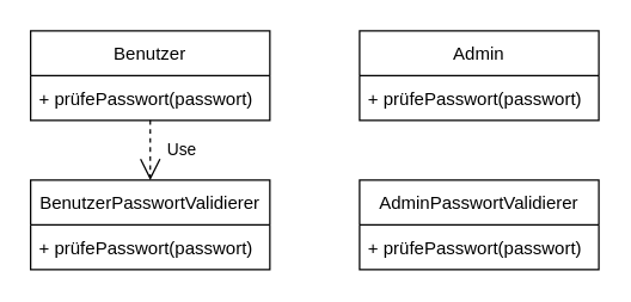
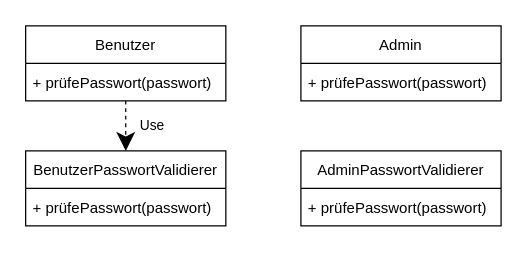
  <mxCell id="0" />
  <mxCell id="1" parent="0" />
  <mxCell id="2" value="Benutzer" style="swimlane;fontStyle=0;childLayout=stackLayout;horizontal=1;startSize=30;horizontalStack=0;resizeParent=1;resizeParentMax=0;resizeLast=0;collapsible=1;marginBottom=0;" parent="1" vertex="1"><mxGeometry x="20" y="20" width="160" height="60" as="geometry"><mxRectangle x="374" y="180" width="80" height="30" as="alternateBounds" /></mxGeometry></mxCell>
  <mxCell id="3" value="+ prüfePasswort(passwort)" style="text;strokeColor=none;fillColor=none;align=left;verticalAlign=middle;spacingLeft=4;spacingRight=4;overflow=hidden;points=[[0,0.5],[1,0.5]];portConstraint=eastwest;rotatable=0;" parent="2" vertex="1"><mxGeometry y="30" width="160" height="30" as="geometry" /></mxCell>
  <mxCell id="4" value="Admin" style="swimlane;fontStyle=0;childLayout=stackLayout;horizontal=1;startSize=30;horizontalStack=0;resizeParent=1;resizeParentMax=0;resizeLast=0;collapsible=1;marginBottom=0;" parent="1" vertex="1"><mxGeometry x="240" y="20" width="160" height="60" as="geometry"><mxRectangle x="560" y="180" width="70" height="30" as="alternateBounds" /></mxGeometry></mxCell>
  <mxCell id="5" value="+ prüfePasswort(passwort)" style="text;strokeColor=none;fillColor=none;align=left;verticalAlign=middle;spacingLeft=4;spacingRight=4;overflow=hidden;points=[[0,0.5],[1,0.5]];portConstraint=eastwest;rotatable=0;" parent="4" vertex="1"><mxGeometry y="30" width="160" height="30" as="geometry" /></mxCell>
  <mxCell id="6" value="BenutzerPasswortValidierer" style="swimlane;fontStyle=0;childLayout=stackLayout;horizontal=1;startSize=30;horizontalStack=0;resizeParent=1;resizeParentMax=0;resizeLast=0;collapsible=1;marginBottom=0;" parent="1" vertex="1"><mxGeometry x="20" y="120" width="160" height="60" as="geometry"><mxRectangle x="350" y="270" width="130" height="30" as="alternateBounds" /></mxGeometry></mxCell>
  <mxCell id="7" value="+ prüfePasswort(passwort)" style="text;strokeColor=none;fillColor=none;align=left;verticalAlign=middle;spacingLeft=4;spacingRight=4;overflow=hidden;points=[[0,0.5],[1,0.5]];portConstraint=eastwest;rotatable=0;" parent="6" vertex="1"><mxGeometry y="30" width="160" height="30" as="geometry" /></mxCell>
- <mxCell id="8" value="Use" style="endArrow=open;endSize=12;dashed=1;html=1;rounded=0;edgeStyle=orthogonalEdgeStyle;entryX=0.5;entryY=0;entryDx=0;entryDy=0;exitX=0.5;exitY=1;exitDx=0;exitDy=0;" parent="1" source="2" target="6" edge="1"><mxGeometry y="21" width="160" relative="1" as="geometry"><mxPoint x="30" y="20" as="sourcePoint" /><mxPoint x="99" y="290" as="targetPoint" /><mxPoint as="offset" /></mxGeometry></mxCell>
+ <mxCell id="8" value="Use" style="endArrow=classic;endSize=12;dashed=1;html=1;rounded=0;edgeStyle=orthogonalEdgeStyle;entryX=0.5;entryY=0;entryDx=0;entryDy=0;exitX=0.5;exitY=1;exitDx=0;exitDy=0;" parent="1" source="2" target="6" edge="1"><mxGeometry y="21" width="160" relative="1" as="geometry"><mxPoint x="30" y="20" as="sourcePoint" /><mxPoint x="99" y="290" as="targetPoint" /><mxPoint as="offset" /></mxGeometry></mxCell>
  <mxCell id="9" value="AdminPasswortValidierer" style="swimlane;fontStyle=0;childLayout=stackLayout;horizontal=1;startSize=30;horizontalStack=0;resizeParent=1;resizeParentMax=0;resizeLast=0;collapsible=1;marginBottom=0;" parent="1" vertex="1"><mxGeometry x="240" y="120" width="160" height="60" as="geometry"><mxRectangle x="350" y="270" width="130" height="30" as="alternateBounds" /></mxGeometry></mxCell>
  <mxCell id="10" value="+ prüfePasswort(passwort)" style="text;strokeColor=none;fillColor=none;align=left;verticalAlign=middle;spacingLeft=4;spacingRight=4;overflow=hidden;points=[[0,0.5],[1,0.5]];portConstraint=eastwest;rotatable=0;" parent="9" vertex="1"><mxGeometry y="30" width="160" height="30" as="geometry" /></mxCell>
